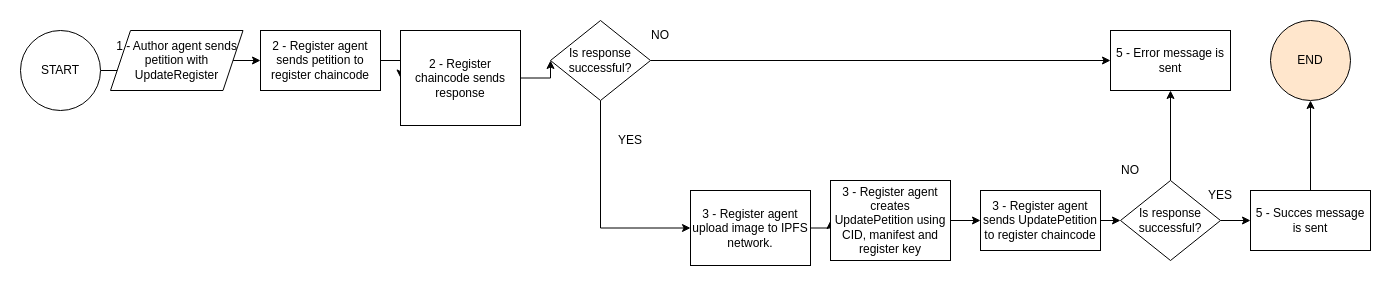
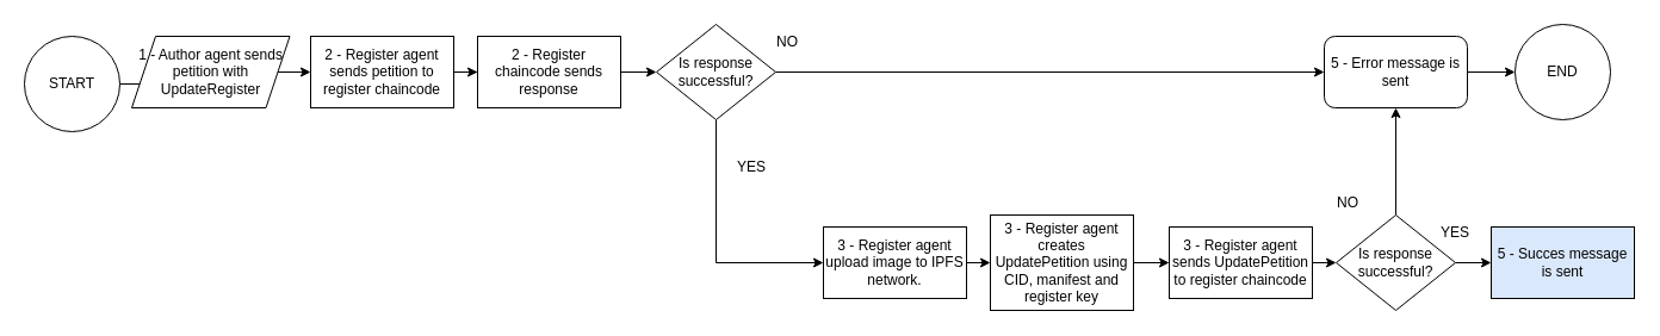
  <mxCell id="0" />
  <mxCell id="1" parent="0" />
  <mxCell id="2" style="edgeStyle=orthogonalEdgeStyle;rounded=0;orthogonalLoop=1;jettySize=auto;html=1;exitX=1;exitY=0.5;exitDx=0;exitDy=0;" parent="1" source="3" target="5" edge="1"><mxGeometry relative="1" as="geometry" /></mxCell>
  <mxCell id="3" value="START" style="ellipse;whiteSpace=wrap;html=1;aspect=fixed;" parent="1" vertex="1"><mxGeometry x="20" y="30" width="80" height="80" as="geometry" /></mxCell>
  <mxCell id="4" style="edgeStyle=orthogonalEdgeStyle;rounded=0;orthogonalLoop=1;jettySize=auto;html=1;exitX=1;exitY=0.5;exitDx=0;exitDy=0;entryX=0;entryY=0.5;entryDx=0;entryDy=0;" parent="1" source="5" target="7" edge="1"><mxGeometry relative="1" as="geometry" /></mxCell>
  <mxCell id="5" value="&lt;div&gt;1 - Author agent sends petition with UpdateRegister&lt;br&gt;&lt;/div&gt;" style="shape=parallelogram;perimeter=parallelogramPerimeter;whiteSpace=wrap;html=1;fixedSize=1;" parent="1" vertex="1"><mxGeometry x="110" y="30" width="132.5" height="60" as="geometry" /></mxCell>
  <mxCell id="6" style="edgeStyle=orthogonalEdgeStyle;rounded=0;orthogonalLoop=1;jettySize=auto;html=1;exitX=1;exitY=0.5;exitDx=0;exitDy=0;" parent="1" source="7" target="9" edge="1"><mxGeometry relative="1" as="geometry" /></mxCell>
  <mxCell id="7" value="2 - Register agent sends petition to register chaincode" style="rounded=0;whiteSpace=wrap;html=1;" parent="1" vertex="1"><mxGeometry x="260" y="30" width="120" height="60" as="geometry" /></mxCell>
  <mxCell id="8" style="edgeStyle=orthogonalEdgeStyle;rounded=0;orthogonalLoop=1;jettySize=auto;html=1;exitX=1;exitY=0.5;exitDx=0;exitDy=0;entryX=0;entryY=0.5;entryDx=0;entryDy=0;" parent="1" source="9" target="12" edge="1"><mxGeometry relative="1" as="geometry" /></mxCell>
- <mxCell id="9" value="2 - Register chaincode sends response" style="rounded=0;whiteSpace=wrap;html=1;" parent="1" vertex="1"><mxGeometry x="400" y="30" width="120" height="95" as="geometry" /></mxCell>
+ <mxCell id="9" value="2 - Register chaincode sends response" style="rounded=0;whiteSpace=wrap;html=1;" parent="1" vertex="1"><mxGeometry x="400" y="30" width="120" height="60" as="geometry" /></mxCell>
  <mxCell id="10" style="edgeStyle=orthogonalEdgeStyle;rounded=0;orthogonalLoop=1;jettySize=auto;html=1;exitX=1;exitY=0.5;exitDx=0;exitDy=0;" parent="1" source="12" target="14" edge="1"><mxGeometry relative="1" as="geometry" /></mxCell>
  <mxCell id="11" style="edgeStyle=orthogonalEdgeStyle;rounded=0;orthogonalLoop=1;jettySize=auto;html=1;exitX=0.5;exitY=1;exitDx=0;exitDy=0;entryX=0;entryY=0.5;entryDx=0;entryDy=0;" parent="1" source="12" target="16" edge="1"><mxGeometry relative="1" as="geometry"><mxPoint x="600" y="190" as="targetPoint" /></mxGeometry></mxCell>
  <mxCell id="12" value="Is response successful?" style="rhombus;whiteSpace=wrap;html=1;" parent="1" vertex="1"><mxGeometry x="550" y="20" width="100" height="80" as="geometry" /></mxCell>
- <mxCell id="14" value="5 - Error message is sent" style="rounded=0;whiteSpace=wrap;html=1;" parent="1" vertex="1"><mxGeometry x="1110" y="30" width="120" height="60" as="geometry" /></mxCell>
+ <mxCell id="13" style="edgeStyle=orthogonalEdgeStyle;rounded=0;orthogonalLoop=1;jettySize=auto;html=1;exitX=1;exitY=0.5;exitDx=0;exitDy=0;entryX=0;entryY=0.5;entryDx=0;entryDy=0;" parent="1" source="14" target="17" edge="1"><mxGeometry relative="1" as="geometry"><mxPoint x="920" y="100" as="targetPoint" /></mxGeometry></mxCell>
+ <mxCell id="14" value="5 - Error message is sent" style="whiteSpace=wrap;html=1;rounded=1;" parent="1" vertex="1"><mxGeometry x="1110" y="30" width="120" height="60" as="geometry" /></mxCell>
  <mxCell id="15" style="edgeStyle=orthogonalEdgeStyle;rounded=0;orthogonalLoop=1;jettySize=auto;html=1;exitX=1;exitY=0.5;exitDx=0;exitDy=0;entryX=0;entryY=0.5;entryDx=0;entryDy=0;" edge="1" parent="1" source="16" target="21"><mxGeometry relative="1" as="geometry" /></mxCell>
- <mxCell id="16" value="3 - Register agent upload image to IPFS network. " style="rounded=0;whiteSpace=wrap;html=1;" parent="1" vertex="1"><mxGeometry x="690" y="190" width="120" height="75" as="geometry" /></mxCell>
- <mxCell id="17" value="END" style="ellipse;whiteSpace=wrap;html=1;aspect=fixed;fillColor=#ffe6cc;" parent="1" vertex="1"><mxGeometry x="1270" y="20" width="80" height="80" as="geometry" /></mxCell>
+ <mxCell id="16" value="3 - Register agent upload image to IPFS network. " style="rounded=0;whiteSpace=wrap;html=1;" parent="1" vertex="1"><mxGeometry x="690" y="190" width="120" height="60" as="geometry" /></mxCell>
+ <mxCell id="17" value="END" style="ellipse;whiteSpace=wrap;html=1;aspect=fixed;" parent="1" vertex="1"><mxGeometry x="1270" y="20" width="80" height="80" as="geometry" /></mxCell>
  <mxCell id="18" value="NO" style="text;html=1;strokeColor=none;fillColor=none;align=center;verticalAlign=middle;whiteSpace=wrap;rounded=0;" vertex="1" parent="1"><mxGeometry x="630" y="20" width="60" height="30" as="geometry" /></mxCell>
  <mxCell id="19" value="YES" style="text;html=1;strokeColor=none;fillColor=none;align=center;verticalAlign=middle;whiteSpace=wrap;rounded=0;" vertex="1" parent="1"><mxGeometry x="600" y="125" width="60" height="30" as="geometry" /></mxCell>
  <mxCell id="20" style="edgeStyle=orthogonalEdgeStyle;rounded=0;orthogonalLoop=1;jettySize=auto;html=1;exitX=1;exitY=0.5;exitDx=0;exitDy=0;entryX=0;entryY=0.5;entryDx=0;entryDy=0;" edge="1" parent="1" source="21" target="23"><mxGeometry relative="1" as="geometry" /></mxCell>
  <mxCell id="21" value="3 - Register agent creates UpdatePetition using CID, manifest and register key" style="rounded=0;whiteSpace=wrap;html=1;" vertex="1" parent="1"><mxGeometry x="830" y="180" width="120" height="80" as="geometry" /></mxCell>
  <mxCell id="22" style="edgeStyle=orthogonalEdgeStyle;rounded=0;orthogonalLoop=1;jettySize=auto;html=1;exitX=1;exitY=0.5;exitDx=0;exitDy=0;entryX=0;entryY=0.5;entryDx=0;entryDy=0;" edge="1" parent="1" source="23" target="26"><mxGeometry relative="1" as="geometry" /></mxCell>
  <mxCell id="23" value="3 - Register agent sends UpdatePetition to register chaincode" style="rounded=0;whiteSpace=wrap;html=1;" vertex="1" parent="1"><mxGeometry x="980" y="190" width="120" height="60" as="geometry" /></mxCell>
  <mxCell id="24" style="edgeStyle=orthogonalEdgeStyle;rounded=0;orthogonalLoop=1;jettySize=auto;html=1;exitX=0.5;exitY=0;exitDx=0;exitDy=0;entryX=0.5;entryY=1;entryDx=0;entryDy=0;" edge="1" parent="1" source="26" target="14"><mxGeometry relative="1" as="geometry" /></mxCell>
  <mxCell id="25" style="edgeStyle=orthogonalEdgeStyle;rounded=0;orthogonalLoop=1;jettySize=auto;html=1;exitX=1;exitY=0.5;exitDx=0;exitDy=0;entryX=0;entryY=0.5;entryDx=0;entryDy=0;" edge="1" parent="1" source="26" target="28"><mxGeometry relative="1" as="geometry"><mxPoint x="1260" y="380" as="targetPoint" /></mxGeometry></mxCell>
  <mxCell id="26" value="Is response successful?" style="rhombus;whiteSpace=wrap;html=1;" vertex="1" parent="1"><mxGeometry x="1120" y="180" width="100" height="80" as="geometry" /></mxCell>
- <mxCell id="27" style="edgeStyle=orthogonalEdgeStyle;rounded=0;orthogonalLoop=1;jettySize=auto;html=1;exitX=0.5;exitY=0;exitDx=0;exitDy=0;entryX=0.5;entryY=1;entryDx=0;entryDy=0;" edge="1" parent="1" source="28" target="17"><mxGeometry relative="1" as="geometry" /></mxCell>
- <mxCell id="28" value="5 - Succes message is sent" style="rounded=0;whiteSpace=wrap;html=1;" vertex="1" parent="1"><mxGeometry x="1250" y="190" width="120" height="60" as="geometry" /></mxCell>
+ <mxCell id="28" value="5 - Succes message is sent" style="rounded=0;whiteSpace=wrap;html=1;fillColor=#dae8fc;" vertex="1" parent="1"><mxGeometry x="1250" y="190" width="120" height="60" as="geometry" /></mxCell>
  <mxCell id="29" value="NO" style="text;html=1;strokeColor=none;fillColor=none;align=center;verticalAlign=middle;whiteSpace=wrap;rounded=0;" vertex="1" parent="1"><mxGeometry x="1100" y="155" width="60" height="30" as="geometry" /></mxCell>
  <mxCell id="30" value="YES" style="text;html=1;strokeColor=none;fillColor=none;align=center;verticalAlign=middle;whiteSpace=wrap;rounded=0;" vertex="1" parent="1"><mxGeometry x="1190" y="180" width="60" height="30" as="geometry" /></mxCell>
